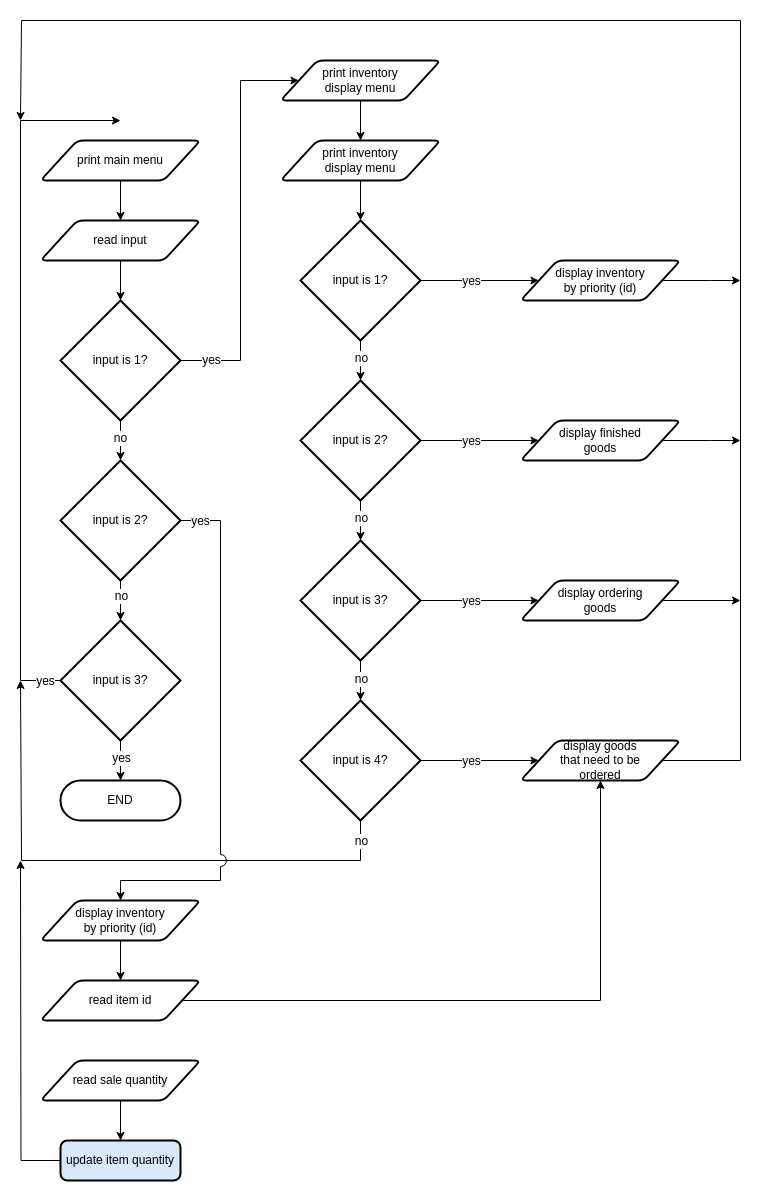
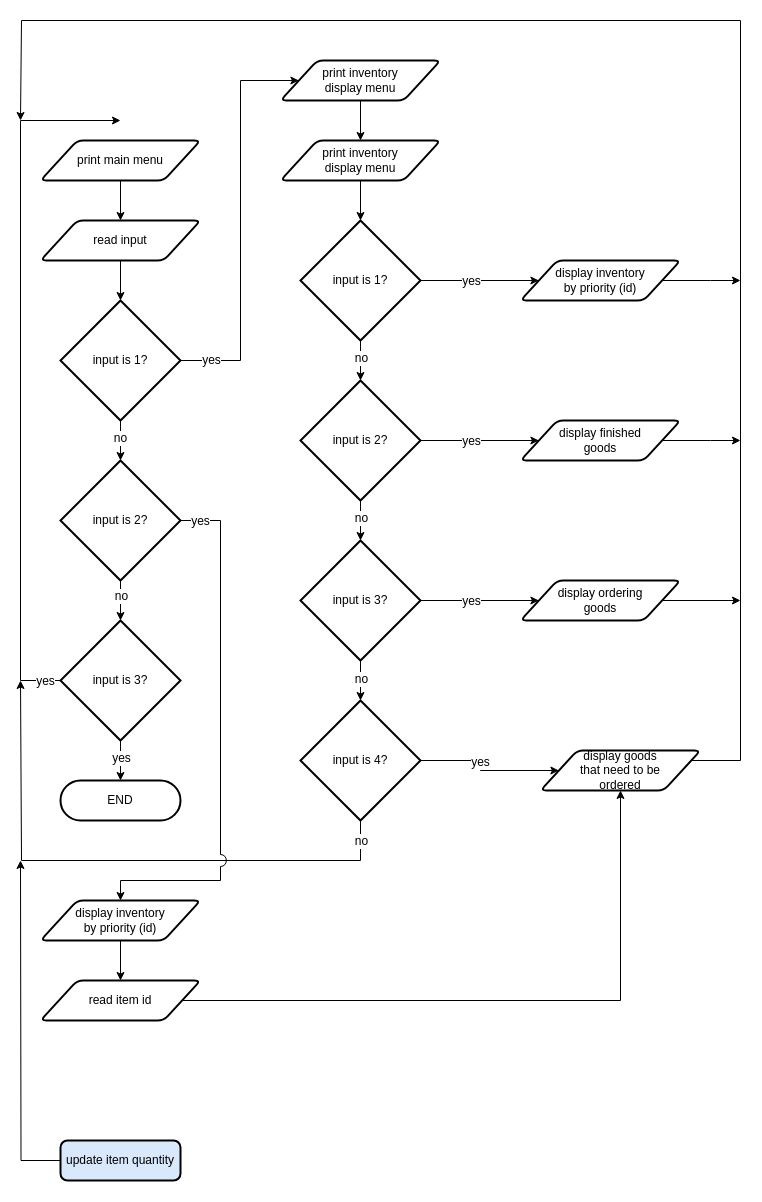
  <mxCell id="0" />
  <mxCell id="1" parent="0" />
  <mxCell id="2" value="" style="edgeStyle=orthogonalEdgeStyle;rounded=0;orthogonalLoop=1;jettySize=auto;html=1;" edge="1" parent="1" source="3" target="5"><mxGeometry relative="1" as="geometry" /></mxCell>
  <mxCell id="3" value="print main menu" style="shape=parallelogram;html=1;strokeWidth=2;perimeter=parallelogramPerimeter;whiteSpace=wrap;rounded=1;arcSize=12;size=0.23;" vertex="1" parent="1"><mxGeometry x="40" y="140" width="160" height="40" as="geometry" /></mxCell>
  <mxCell id="4" value="" style="edgeStyle=orthogonalEdgeStyle;rounded=0;orthogonalLoop=1;jettySize=auto;html=1;" edge="1" parent="1" source="5" target="10"><mxGeometry relative="1" as="geometry" /></mxCell>
  <mxCell id="5" value="read input" style="shape=parallelogram;html=1;strokeWidth=2;perimeter=parallelogramPerimeter;whiteSpace=wrap;rounded=1;arcSize=12;size=0.23;" vertex="1" parent="1"><mxGeometry x="40" y="220" width="160" height="40" as="geometry" /></mxCell>
  <mxCell id="6" value="" style="edgeStyle=orthogonalEdgeStyle;rounded=0;orthogonalLoop=1;jettySize=auto;html=1;" edge="1" parent="1" source="10" target="13"><mxGeometry relative="1" as="geometry" /></mxCell>
  <mxCell id="7" value="no" style="edgeLabel;html=1;align=center;verticalAlign=middle;resizable=0;points=[];fontSize=12;" vertex="1" connectable="0" parent="6"><mxGeometry x="-0.142" y="-2" relative="1" as="geometry"><mxPoint x="1" as="offset" /></mxGeometry></mxCell>
  <mxCell id="8" style="edgeStyle=orthogonalEdgeStyle;rounded=0;orthogonalLoop=1;jettySize=auto;html=1;exitX=1;exitY=0.5;exitDx=0;exitDy=0;exitPerimeter=0;entryX=0;entryY=0.5;entryDx=0;entryDy=0;" edge="1" parent="1" source="10" target="21"><mxGeometry relative="1" as="geometry"><Array as="points"><mxPoint x="240" y="360" /><mxPoint x="240" y="80" /></Array></mxGeometry></mxCell>
  <mxCell id="9" value="yes" style="edgeLabel;html=1;align=center;verticalAlign=middle;resizable=0;points=[];fontSize=12;" vertex="1" connectable="0" parent="8"><mxGeometry x="-0.851" y="2" relative="1" as="geometry"><mxPoint y="1" as="offset" /></mxGeometry></mxCell>
  <mxCell id="10" value="input is 1?" style="strokeWidth=2;html=1;shape=mxgraph.flowchart.decision;whiteSpace=wrap;" vertex="1" parent="1"><mxGeometry x="60" y="300" width="120" height="120" as="geometry" /></mxCell>
  <mxCell id="11" value="" style="edgeStyle=orthogonalEdgeStyle;rounded=0;orthogonalLoop=1;jettySize=auto;html=1;" edge="1" parent="1" source="13" target="18"><mxGeometry relative="1" as="geometry" /></mxCell>
  <mxCell id="12" value="no" style="edgeLabel;html=1;align=center;verticalAlign=middle;resizable=0;points=[];fontSize=12;" vertex="1" connectable="0" parent="11"><mxGeometry x="-0.226" y="-1" relative="1" as="geometry"><mxPoint x="1" as="offset" /></mxGeometry></mxCell>
  <mxCell id="13" value="input is 2?" style="strokeWidth=2;html=1;shape=mxgraph.flowchart.decision;whiteSpace=wrap;" vertex="1" parent="1"><mxGeometry x="60" y="460" width="120" height="120" as="geometry" /></mxCell>
  <mxCell id="14" value="" style="edgeStyle=orthogonalEdgeStyle;rounded=0;orthogonalLoop=1;jettySize=auto;html=1;" edge="1" parent="1" source="18" target="19"><mxGeometry relative="1" as="geometry" /></mxCell>
  <mxCell id="15" value="yes" style="edgeLabel;html=1;align=center;verticalAlign=middle;resizable=0;points=[];fontSize=12;" vertex="1" connectable="0" parent="14"><mxGeometry x="-0.139" relative="1" as="geometry"><mxPoint as="offset" /></mxGeometry></mxCell>
  <mxCell id="16" style="edgeStyle=orthogonalEdgeStyle;rounded=0;orthogonalLoop=1;jettySize=auto;html=1;exitX=0;exitY=0.5;exitDx=0;exitDy=0;exitPerimeter=0;" edge="1" parent="1" source="18"><mxGeometry relative="1" as="geometry"><mxPoint x="120" y="120" as="targetPoint" /><Array as="points"><mxPoint x="20" y="680" /><mxPoint x="20" y="120" /></Array></mxGeometry></mxCell>
  <mxCell id="17" value="yes" style="edgeLabel;html=1;align=center;verticalAlign=middle;resizable=0;points=[];fontSize=12;" vertex="1" connectable="0" parent="16"><mxGeometry x="-0.953" relative="1" as="geometry"><mxPoint as="offset" /></mxGeometry></mxCell>
  <mxCell id="18" value="input is 3?" style="strokeWidth=2;html=1;shape=mxgraph.flowchart.decision;whiteSpace=wrap;" vertex="1" parent="1"><mxGeometry x="60" y="620" width="120" height="120" as="geometry" /></mxCell>
  <mxCell id="19" value="END" style="html=1;dashed=0;whiteSpace=wrap;shape=mxgraph.dfd.start;strokeWidth=2;" vertex="1" parent="1"><mxGeometry x="60" y="780" width="120" height="40" as="geometry" /></mxCell>
  <mxCell id="20" value="" style="edgeStyle=orthogonalEdgeStyle;rounded=0;orthogonalLoop=1;jettySize=auto;html=1;" edge="1" parent="1" source="21" target="23"><mxGeometry relative="1" as="geometry" /></mxCell>
  <mxCell id="21" value="print inventory &lt;br&gt;display menu" style="shape=parallelogram;html=1;strokeWidth=2;perimeter=parallelogramPerimeter;whiteSpace=wrap;rounded=1;arcSize=12;size=0.23;" vertex="1" parent="1"><mxGeometry x="280" y="60" width="160" height="40" as="geometry" /></mxCell>
  <mxCell id="22" value="" style="edgeStyle=orthogonalEdgeStyle;rounded=0;orthogonalLoop=1;jettySize=auto;html=1;" edge="1" parent="1" source="23" target="28"><mxGeometry relative="1" as="geometry" /></mxCell>
  <mxCell id="23" value="print inventory &lt;br&gt;display menu" style="shape=parallelogram;html=1;strokeWidth=2;perimeter=parallelogramPerimeter;whiteSpace=wrap;rounded=1;arcSize=12;size=0.23;" vertex="1" parent="1"><mxGeometry x="280" y="140" width="160" height="40" as="geometry" /></mxCell>
  <mxCell id="24" value="" style="edgeStyle=orthogonalEdgeStyle;rounded=0;orthogonalLoop=1;jettySize=auto;html=1;" edge="1" parent="1" source="28" target="31"><mxGeometry relative="1" as="geometry" /></mxCell>
  <mxCell id="25" value="no" style="edgeLabel;html=1;align=center;verticalAlign=middle;resizable=0;points=[];fontSize=12;" vertex="1" connectable="0" parent="24"><mxGeometry x="-0.126" y="1" relative="1" as="geometry"><mxPoint x="-1" as="offset" /></mxGeometry></mxCell>
  <mxCell id="26" value="" style="edgeStyle=orthogonalEdgeStyle;rounded=0;orthogonalLoop=1;jettySize=auto;html=1;entryX=0;entryY=0.5;entryDx=0;entryDy=0;" edge="1" parent="1" source="28" target="39"><mxGeometry relative="1" as="geometry"><mxPoint x="480" y="250" as="targetPoint" /></mxGeometry></mxCell>
  <mxCell id="27" value="yes" style="edgeLabel;html=1;align=center;verticalAlign=middle;resizable=0;points=[];fontSize=12;" vertex="1" connectable="0" parent="26"><mxGeometry x="-0.158" y="-1" relative="1" as="geometry"><mxPoint y="-1" as="offset" /></mxGeometry></mxCell>
  <mxCell id="28" value="input is 1?" style="strokeWidth=2;html=1;shape=mxgraph.flowchart.decision;whiteSpace=wrap;" vertex="1" parent="1"><mxGeometry x="300" y="220" width="120" height="120" as="geometry" /></mxCell>
  <mxCell id="29" value="" style="edgeStyle=orthogonalEdgeStyle;rounded=0;orthogonalLoop=1;jettySize=auto;html=1;" edge="1" parent="1" source="31" target="34"><mxGeometry relative="1" as="geometry" /></mxCell>
  <mxCell id="30" value="no" style="edgeLabel;html=1;align=center;verticalAlign=middle;resizable=0;points=[];fontSize=12;" vertex="1" connectable="0" parent="29"><mxGeometry x="-0.143" relative="1" as="geometry"><mxPoint as="offset" /></mxGeometry></mxCell>
  <mxCell id="31" value="input is 2?" style="strokeWidth=2;html=1;shape=mxgraph.flowchart.decision;whiteSpace=wrap;" vertex="1" parent="1"><mxGeometry x="300" y="380" width="120" height="120" as="geometry" /></mxCell>
  <mxCell id="32" value="" style="edgeStyle=orthogonalEdgeStyle;rounded=0;orthogonalLoop=1;jettySize=auto;html=1;" edge="1" parent="1" source="34" target="37"><mxGeometry relative="1" as="geometry" /></mxCell>
  <mxCell id="33" value="no" style="edgeLabel;html=1;align=center;verticalAlign=middle;resizable=0;points=[];fontSize=12;" vertex="1" connectable="0" parent="32"><mxGeometry x="-0.102" relative="1" as="geometry"><mxPoint as="offset" /></mxGeometry></mxCell>
  <mxCell id="34" value="input is 3?" style="strokeWidth=2;html=1;shape=mxgraph.flowchart.decision;whiteSpace=wrap;" vertex="1" parent="1"><mxGeometry x="300" y="540" width="120" height="120" as="geometry" /></mxCell>
  <mxCell id="35" style="edgeStyle=orthogonalEdgeStyle;rounded=0;orthogonalLoop=1;jettySize=auto;html=1;exitX=0.5;exitY=1;exitDx=0;exitDy=0;exitPerimeter=0;" edge="1" parent="1" source="37"><mxGeometry relative="1" as="geometry"><mxPoint x="20" y="680" as="targetPoint" /><Array as="points"><mxPoint x="360" y="860" /><mxPoint x="21" y="860" /><mxPoint x="21" y="680" /></Array></mxGeometry></mxCell>
  <mxCell id="36" value="no" style="edgeLabel;html=1;align=center;verticalAlign=middle;resizable=0;points=[];fontSize=12;" vertex="1" connectable="0" parent="35"><mxGeometry x="-0.928" relative="1" as="geometry"><mxPoint as="offset" /></mxGeometry></mxCell>
  <mxCell id="37" value="input is 4?" style="strokeWidth=2;html=1;shape=mxgraph.flowchart.decision;whiteSpace=wrap;" vertex="1" parent="1"><mxGeometry x="300" y="700" width="120" height="120" as="geometry" /></mxCell>
  <mxCell id="38" style="edgeStyle=orthogonalEdgeStyle;rounded=0;orthogonalLoop=1;jettySize=auto;html=1;exitX=1;exitY=0.5;exitDx=0;exitDy=0;" edge="1" parent="1" source="39"><mxGeometry relative="1" as="geometry"><mxPoint x="740" y="280" as="targetPoint" /><Array as="points"><mxPoint x="710" y="280" /><mxPoint x="710" y="280" /></Array></mxGeometry></mxCell>
  <mxCell id="39" value="display inventory&lt;br&gt;by priority (id)" style="shape=parallelogram;html=1;strokeWidth=2;perimeter=parallelogramPerimeter;whiteSpace=wrap;rounded=1;arcSize=12;size=0.23;" vertex="1" parent="1"><mxGeometry x="520" y="260" width="160" height="40" as="geometry" /></mxCell>
  <mxCell id="40" value="" style="edgeStyle=orthogonalEdgeStyle;rounded=0;orthogonalLoop=1;jettySize=auto;html=1;entryX=0;entryY=0.5;entryDx=0;entryDy=0;exitX=1;exitY=0.5;exitDx=0;exitDy=0;exitPerimeter=0;" edge="1" parent="1" target="43" source="31"><mxGeometry relative="1" as="geometry"><mxPoint x="460" y="440" as="sourcePoint" /><mxPoint x="520" y="410" as="targetPoint" /></mxGeometry></mxCell>
  <mxCell id="41" value="yes" style="edgeLabel;html=1;align=center;verticalAlign=middle;resizable=0;points=[];fontSize=12;" vertex="1" connectable="0" parent="40"><mxGeometry x="-0.158" y="-1" relative="1" as="geometry"><mxPoint y="-1" as="offset" /></mxGeometry></mxCell>
  <mxCell id="42" style="edgeStyle=orthogonalEdgeStyle;rounded=0;orthogonalLoop=1;jettySize=auto;html=1;exitX=1;exitY=0.5;exitDx=0;exitDy=0;" edge="1" parent="1" source="43"><mxGeometry relative="1" as="geometry"><mxPoint x="740" y="440" as="targetPoint" /></mxGeometry></mxCell>
  <mxCell id="43" value="display finished&lt;br&gt;goods" style="shape=parallelogram;html=1;strokeWidth=2;perimeter=parallelogramPerimeter;whiteSpace=wrap;rounded=1;arcSize=12;size=0.23;" vertex="1" parent="1"><mxGeometry x="520" y="420" width="160" height="40" as="geometry" /></mxCell>
  <mxCell id="44" value="" style="edgeStyle=orthogonalEdgeStyle;rounded=0;orthogonalLoop=1;jettySize=auto;html=1;exitX=1;exitY=0.5;exitDx=0;exitDy=0;exitPerimeter=0;" edge="1" parent="1" target="47" source="34"><mxGeometry relative="1" as="geometry"><mxPoint x="440" y="580" as="sourcePoint" /></mxGeometry></mxCell>
  <mxCell id="45" value="yes" style="edgeLabel;html=1;align=center;verticalAlign=middle;resizable=0;points=[];fontSize=12;" vertex="1" connectable="0" parent="44"><mxGeometry x="-0.158" y="-1" relative="1" as="geometry"><mxPoint y="-1" as="offset" /></mxGeometry></mxCell>
  <mxCell id="46" style="edgeStyle=orthogonalEdgeStyle;rounded=0;orthogonalLoop=1;jettySize=auto;html=1;exitX=1;exitY=0.5;exitDx=0;exitDy=0;" edge="1" parent="1" source="47"><mxGeometry relative="1" as="geometry"><mxPoint x="740" y="600" as="targetPoint" /><Array as="points"><mxPoint x="661" y="600" /></Array></mxGeometry></mxCell>
  <mxCell id="47" value="display ordering&lt;br&gt;goods" style="shape=parallelogram;html=1;strokeWidth=2;perimeter=parallelogramPerimeter;whiteSpace=wrap;rounded=1;arcSize=12;size=0.23;" vertex="1" parent="1"><mxGeometry x="520" y="580" width="160" height="40" as="geometry" /></mxCell>
  <mxCell id="48" value="" style="edgeStyle=orthogonalEdgeStyle;rounded=0;orthogonalLoop=1;jettySize=auto;html=1;exitX=1;exitY=0.5;exitDx=0;exitDy=0;exitPerimeter=0;" edge="1" parent="1" target="51" source="37"><mxGeometry relative="1" as="geometry"><mxPoint x="430" y="780" as="sourcePoint" /></mxGeometry></mxCell>
  <mxCell id="49" value="yes" style="edgeLabel;html=1;align=center;verticalAlign=middle;resizable=0;points=[];fontSize=12;" vertex="1" connectable="0" parent="48"><mxGeometry x="-0.158" y="-1" relative="1" as="geometry"><mxPoint y="-1" as="offset" /></mxGeometry></mxCell>
  <mxCell id="50" style="edgeStyle=orthogonalEdgeStyle;rounded=0;orthogonalLoop=1;jettySize=auto;html=1;exitX=1;exitY=0.5;exitDx=0;exitDy=0;" edge="1" parent="1" source="51"><mxGeometry relative="1" as="geometry"><mxPoint x="20" y="120" as="targetPoint" /><Array as="points"><mxPoint x="740" y="760" /><mxPoint x="740" y="20" /><mxPoint x="21" y="20" /><mxPoint x="21" y="120" /></Array></mxGeometry></mxCell>
- <mxCell id="51" value="display goods &lt;br&gt;that need to be&lt;br&gt;ordered" style="shape=parallelogram;html=1;strokeWidth=2;perimeter=parallelogramPerimeter;whiteSpace=wrap;rounded=1;arcSize=12;size=0.23;" vertex="1" parent="1"><mxGeometry x="520" y="740" width="160" height="40" as="geometry" /></mxCell>
+ <mxCell id="51" value="display goods &lt;br&gt;that need to be&lt;br&gt;ordered" style="shape=parallelogram;html=1;strokeWidth=2;perimeter=parallelogramPerimeter;whiteSpace=wrap;rounded=1;arcSize=12;size=0.23;" vertex="1" parent="1"><mxGeometry x="540" y="750" width="160" height="40" as="geometry" /></mxCell>
  <mxCell id="52" value="" style="edgeStyle=orthogonalEdgeStyle;rounded=0;orthogonalLoop=1;jettySize=auto;html=1;" edge="1" parent="1" source="53" target="57"><mxGeometry relative="1" as="geometry" /></mxCell>
  <mxCell id="53" value="display inventory&lt;br&gt;by priority (id)" style="shape=parallelogram;html=1;strokeWidth=2;perimeter=parallelogramPerimeter;whiteSpace=wrap;rounded=1;arcSize=12;size=0.23;" vertex="1" parent="1"><mxGeometry x="40" y="900" width="160" height="40" as="geometry" /></mxCell>
  <mxCell id="54" style="edgeStyle=orthogonalEdgeStyle;rounded=0;orthogonalLoop=1;jettySize=auto;html=1;exitX=1;exitY=0.5;exitDx=0;exitDy=0;exitPerimeter=0;entryX=0.5;entryY=0;entryDx=0;entryDy=0;jumpStyle=arc;jumpSize=12;" edge="1" parent="1" source="13" target="53"><mxGeometry relative="1" as="geometry"><Array as="points"><mxPoint x="220" y="520" /><mxPoint x="220" y="880" /><mxPoint x="120" y="880" /></Array></mxGeometry></mxCell>
  <mxCell id="55" value="yes" style="edgeLabel;html=1;align=center;verticalAlign=middle;resizable=0;points=[];fontSize=12;" vertex="1" connectable="0" parent="54"><mxGeometry x="-0.925" y="3" relative="1" as="geometry"><mxPoint y="3" as="offset" /></mxGeometry></mxCell>
  <mxCell id="56" value="" style="edgeStyle=orthogonalEdgeStyle;rounded=0;orthogonalLoop=1;jettySize=auto;html=1;" edge="1" parent="1" source="57" target="51"><mxGeometry relative="1" as="geometry" /></mxCell>
  <mxCell id="57" value="read item id" style="shape=parallelogram;html=1;strokeWidth=2;perimeter=parallelogramPerimeter;whiteSpace=wrap;rounded=1;arcSize=12;size=0.23;" vertex="1" parent="1"><mxGeometry x="40" y="980" width="160" height="40" as="geometry" /></mxCell>
- <mxCell id="58" value="" style="edgeStyle=orthogonalEdgeStyle;rounded=0;orthogonalLoop=1;jettySize=auto;html=1;" edge="1" parent="1" source="59" target="61"><mxGeometry relative="1" as="geometry" /></mxCell>
- <mxCell id="59" value="read sale quantity" style="shape=parallelogram;html=1;strokeWidth=2;perimeter=parallelogramPerimeter;whiteSpace=wrap;rounded=1;arcSize=12;size=0.23;" vertex="1" parent="1"><mxGeometry x="40" y="1060" width="160" height="40" as="geometry" /></mxCell>
  <mxCell id="60" style="edgeStyle=orthogonalEdgeStyle;rounded=0;orthogonalLoop=1;jettySize=auto;html=1;exitX=0;exitY=0.5;exitDx=0;exitDy=0;" edge="1" parent="1" source="61"><mxGeometry relative="1" as="geometry"><mxPoint x="20" y="860" as="targetPoint" /></mxGeometry></mxCell>
  <mxCell id="61" value="update item quantity" style="rounded=1;whiteSpace=wrap;html=1;absoluteArcSize=1;arcSize=14;strokeWidth=2;fillColor=#dae8fc;" vertex="1" parent="1"><mxGeometry x="60" y="1140" width="120" height="40" as="geometry" /></mxCell>
